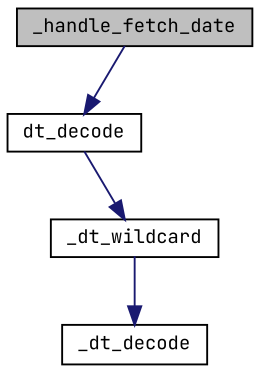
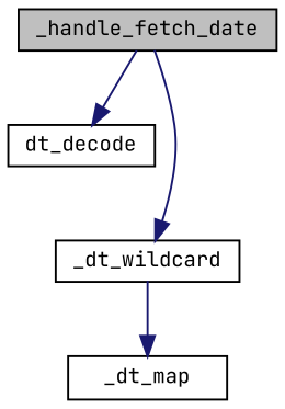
  digraph {
    fontname="JetBrains Mono"
    rankdir=TB
    node [color=black fontname="JetBrains Mono" fontsize=10 shape=record]
    edge [color=midnightblue fontname="JetBrains Mono" fontsize=10 labelfontname=Helvetica labelfontsize=10 style=solid]
    n1 [fillcolor=grey75 fontcolor=black height=0.2 label=_handle_fetch_date style=filled width=0.4]
    n2 [height=0.2 label=dt_decode width=0.4]
    n3 [height=0.2 label=_dt_wildcard width=0.4]
-   n4 [height=0.2 label=_dt_decode width=0.4]
+   n4 [height=0.2 label=_dt_map width=0.4]
    n1 -> n2
-   n2 -> n3
+   n1 -> n3
    n3 -> n4
  }
